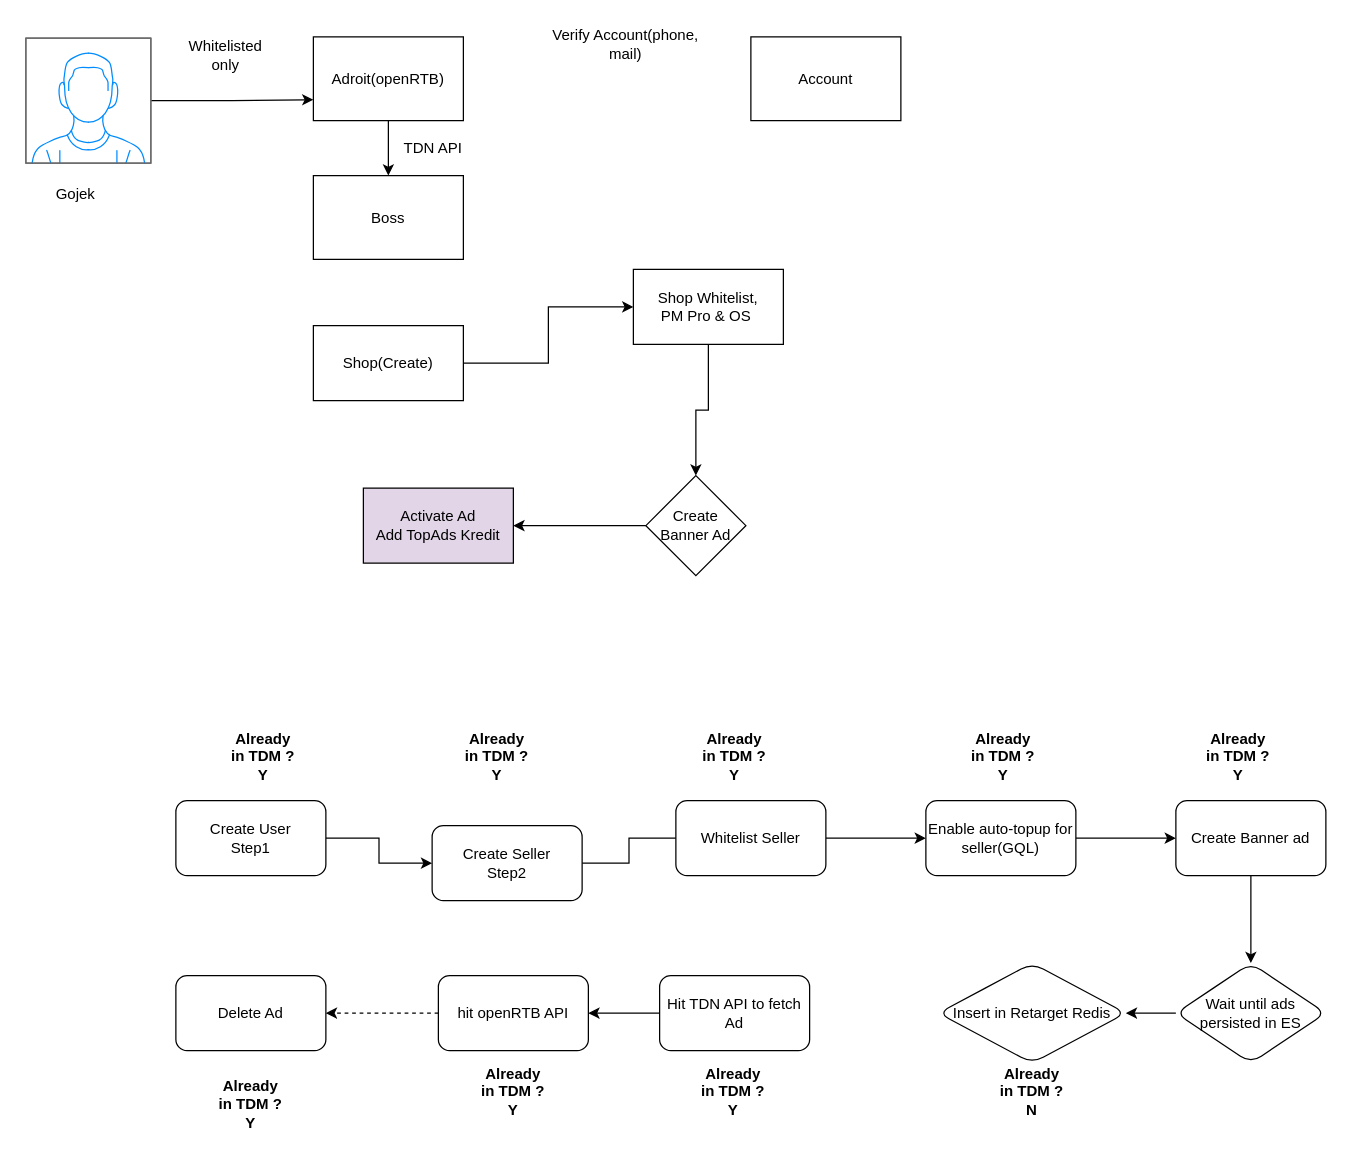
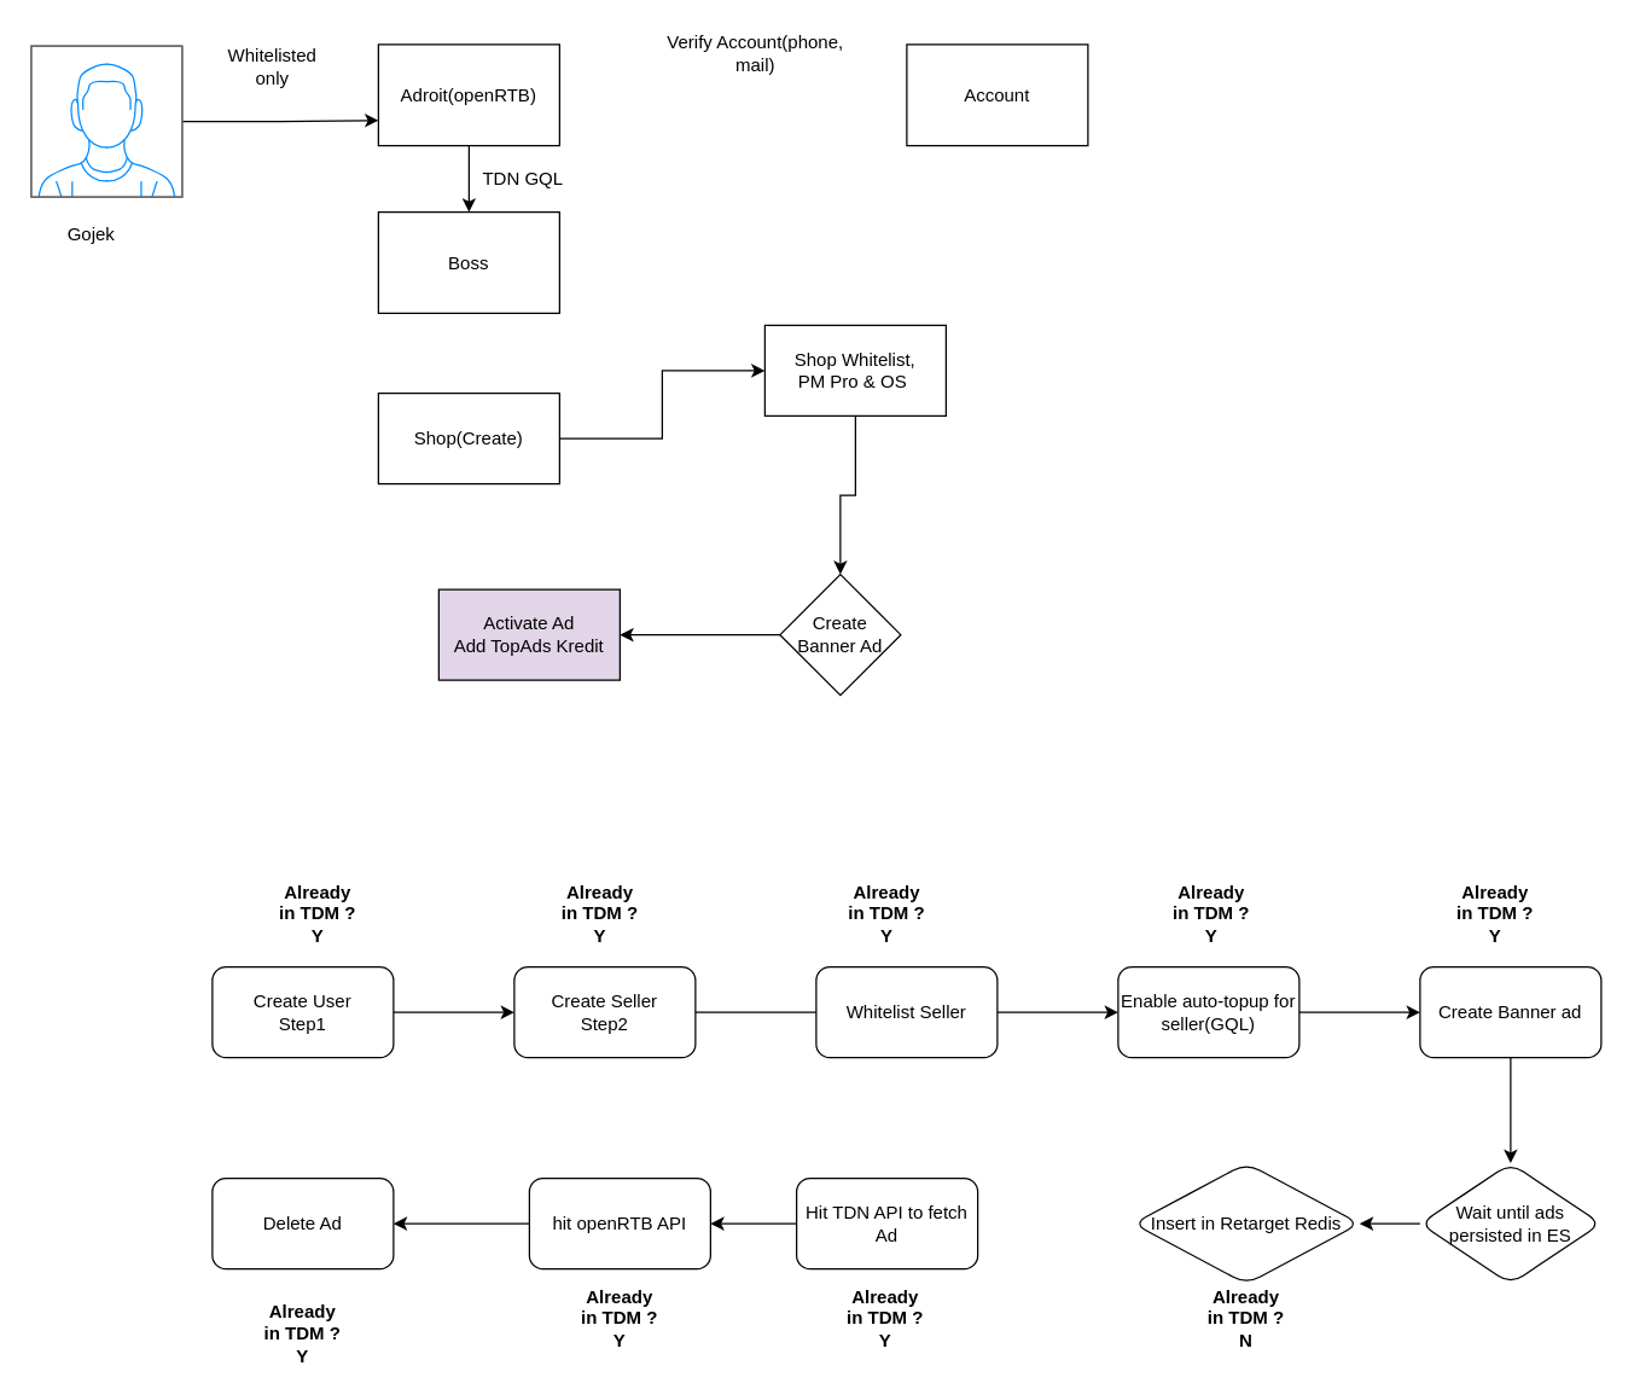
  <mxCell id="0" />
  <mxCell id="1" parent="0" />
  <mxCell id="2" value="" style="edgeStyle=orthogonalEdgeStyle;rounded=0;orthogonalLoop=1;jettySize=auto;html=1;" edge="1" parent="1" source="3" target="5"><mxGeometry relative="1" as="geometry" /></mxCell>
  <mxCell id="3" value="Adroit(openRTB)" style="rounded=0;whiteSpace=wrap;html=1;" vertex="1" parent="1"><mxGeometry x="250" y="29" width="120" height="67" as="geometry" /></mxCell>
  <mxCell id="4" value="Account" style="rounded=0;whiteSpace=wrap;html=1;" vertex="1" parent="1"><mxGeometry x="600" y="29" width="120" height="67" as="geometry" /></mxCell>
  <mxCell id="5" value="Boss" style="rounded=0;whiteSpace=wrap;html=1;" vertex="1" parent="1"><mxGeometry x="250" y="140" width="120" height="67" as="geometry" /></mxCell>
  <mxCell id="6" style="edgeStyle=orthogonalEdgeStyle;rounded=0;orthogonalLoop=1;jettySize=auto;html=1;entryX=0;entryY=0.75;entryDx=0;entryDy=0;" edge="1" parent="1" source="7" target="3"><mxGeometry relative="1" as="geometry" /></mxCell>
  <mxCell id="7" value="" style="verticalLabelPosition=bottom;shadow=0;dashed=0;align=center;html=1;verticalAlign=top;strokeWidth=1;shape=mxgraph.mockup.containers.userMale;strokeColor=#666666;strokeColor2=#008cff;" vertex="1" parent="1"><mxGeometry x="20" y="30" width="100" height="100" as="geometry" /></mxCell>
  <mxCell id="8" style="edgeStyle=orthogonalEdgeStyle;rounded=0;orthogonalLoop=1;jettySize=auto;html=1;entryX=0;entryY=0.5;entryDx=0;entryDy=0;" edge="1" parent="1" source="9" target="11"><mxGeometry relative="1" as="geometry" /></mxCell>
  <mxCell id="9" value="Shop(Create)" style="rounded=0;whiteSpace=wrap;html=1;" vertex="1" parent="1"><mxGeometry x="250" y="260" width="120" height="60" as="geometry" /></mxCell>
  <mxCell id="10" value="" style="edgeStyle=orthogonalEdgeStyle;rounded=0;orthogonalLoop=1;jettySize=auto;html=1;" edge="1" parent="1" source="11" target="13"><mxGeometry relative="1" as="geometry" /></mxCell>
  <mxCell id="11" value="Shop Whitelist,&lt;br&gt;PM Pro &amp;amp; OS&amp;nbsp;" style="rounded=0;whiteSpace=wrap;html=1;" vertex="1" parent="1"><mxGeometry x="506" y="215" width="120" height="60" as="geometry" /></mxCell>
  <mxCell id="12" value="" style="edgeStyle=orthogonalEdgeStyle;rounded=0;orthogonalLoop=1;jettySize=auto;html=1;" edge="1" parent="1" source="13" target="14"><mxGeometry relative="1" as="geometry" /></mxCell>
  <mxCell id="13" value="Create Banner Ad" style="rhombus;whiteSpace=wrap;html=1;rounded=0;" vertex="1" parent="1"><mxGeometry x="516" y="380" width="80" height="80" as="geometry" /></mxCell>
  <mxCell id="14" value="Activate Ad&lt;br&gt;Add TopAds Kredit" style="whiteSpace=wrap;html=1;rounded=0;fillColor=#e1d5e7;" vertex="1" parent="1"><mxGeometry x="290" y="390" width="120" height="60" as="geometry" /></mxCell>
  <mxCell id="15" value="Gojek" style="text;html=1;strokeColor=none;fillColor=none;align=center;verticalAlign=middle;whiteSpace=wrap;rounded=0;" vertex="1" parent="1"><mxGeometry x="30" y="140" width="60" height="30" as="geometry" /></mxCell>
  <mxCell id="16" value="Whitelisted only" style="text;html=1;strokeColor=none;fillColor=none;align=center;verticalAlign=middle;whiteSpace=wrap;rounded=0;" vertex="1" parent="1"><mxGeometry x="150" y="29" width="60" height="30" as="geometry" /></mxCell>
  <mxCell id="17" value="Verify Account(phone, mail)" style="text;html=1;strokeColor=none;fillColor=none;align=center;verticalAlign=middle;whiteSpace=wrap;rounded=0;" vertex="1" parent="1"><mxGeometry x="430" y="20" width="140" height="30" as="geometry" /></mxCell>
- <mxCell id="18" value="TDN API" style="text;html=1;strokeColor=none;fillColor=none;align=center;verticalAlign=middle;whiteSpace=wrap;rounded=0;" vertex="1" parent="1"><mxGeometry x="316" y="103" width="60" height="30" as="geometry" /></mxCell>
+ <mxCell id="18" value="TDN GQL" style="text;html=1;strokeColor=none;fillColor=none;align=center;verticalAlign=middle;whiteSpace=wrap;rounded=0;" vertex="1" parent="1"><mxGeometry x="316" y="103" width="60" height="30" as="geometry" /></mxCell>
  <mxCell id="19" value="" style="edgeStyle=orthogonalEdgeStyle;rounded=0;orthogonalLoop=1;jettySize=auto;html=1;" edge="1" parent="1" source="20" target="22"><mxGeometry relative="1" as="geometry" /></mxCell>
  <mxCell id="20" value="Create User&lt;br&gt;Step1" style="rounded=1;whiteSpace=wrap;html=1;" vertex="1" parent="1"><mxGeometry x="140" y="640" width="120" height="60" as="geometry" /></mxCell>
  <mxCell id="21" value="" style="edgeStyle=orthogonalEdgeStyle;rounded=0;orthogonalLoop=1;jettySize=auto;html=1;endArrow=none;" edge="1" parent="1" source="22" target="24"><mxGeometry relative="1" as="geometry" /></mxCell>
- <mxCell id="22" value="Create Seller&lt;br&gt;Step2" style="whiteSpace=wrap;html=1;rounded=1;" vertex="1" parent="1"><mxGeometry x="345" y="660" width="120" height="60" as="geometry" /></mxCell>
+ <mxCell id="22" value="Create Seller&lt;br&gt;Step2" style="whiteSpace=wrap;html=1;rounded=1;" vertex="1" parent="1"><mxGeometry x="340" y="640" width="120" height="60" as="geometry" /></mxCell>
  <mxCell id="23" value="" style="edgeStyle=orthogonalEdgeStyle;rounded=0;orthogonalLoop=1;jettySize=auto;html=1;" edge="1" parent="1" source="24" target="26"><mxGeometry relative="1" as="geometry" /></mxCell>
  <mxCell id="24" value="Whitelist Seller" style="whiteSpace=wrap;html=1;rounded=1;" vertex="1" parent="1"><mxGeometry x="540" y="640" width="120" height="60" as="geometry" /></mxCell>
  <mxCell id="25" value="" style="edgeStyle=orthogonalEdgeStyle;rounded=0;orthogonalLoop=1;jettySize=auto;html=1;" edge="1" parent="1" source="26" target="28"><mxGeometry relative="1" as="geometry" /></mxCell>
  <mxCell id="26" value="Enable auto-topup for seller(GQL)" style="whiteSpace=wrap;html=1;rounded=1;" vertex="1" parent="1"><mxGeometry x="740" y="640" width="120" height="60" as="geometry" /></mxCell>
  <mxCell id="27" value="" style="edgeStyle=orthogonalEdgeStyle;rounded=0;orthogonalLoop=1;jettySize=auto;html=1;" edge="1" parent="1" source="28" target="45"><mxGeometry relative="1" as="geometry" /></mxCell>
  <mxCell id="28" value="Create Banner ad" style="whiteSpace=wrap;html=1;rounded=1;" vertex="1" parent="1"><mxGeometry x="940" y="640" width="120" height="60" as="geometry" /></mxCell>
  <mxCell id="29" value="" style="edgeStyle=orthogonalEdgeStyle;rounded=0;orthogonalLoop=1;jettySize=auto;html=1;" edge="1" parent="1" source="30" target="32"><mxGeometry relative="1" as="geometry" /></mxCell>
  <mxCell id="30" value="Hit TDN API to fetch Ad" style="whiteSpace=wrap;html=1;rounded=1;" vertex="1" parent="1"><mxGeometry x="527" y="780" width="120" height="60" as="geometry" /></mxCell>
- <mxCell id="31" value="" style="edgeStyle=orthogonalEdgeStyle;rounded=0;orthogonalLoop=1;jettySize=auto;html=1;dashed=1;" edge="1" parent="1" source="32" target="40"><mxGeometry relative="1" as="geometry" /></mxCell>
+ <mxCell id="31" value="" style="edgeStyle=orthogonalEdgeStyle;rounded=0;orthogonalLoop=1;jettySize=auto;html=1;" edge="1" parent="1" source="32" target="40"><mxGeometry relative="1" as="geometry" /></mxCell>
  <mxCell id="32" value="hit openRTB API" style="whiteSpace=wrap;html=1;rounded=1;" vertex="1" parent="1"><mxGeometry x="350" y="780" width="120" height="60" as="geometry" /></mxCell>
  <mxCell id="33" value="&lt;b&gt;Already in TDM ? Y&lt;/b&gt;" style="text;html=1;strokeColor=none;fillColor=none;align=center;verticalAlign=middle;whiteSpace=wrap;rounded=0;" vertex="1" parent="1"><mxGeometry x="180" y="590" width="60" height="30" as="geometry" /></mxCell>
  <mxCell id="34" value="&lt;b&gt;Already in TDM ? Y&lt;/b&gt;" style="text;html=1;strokeColor=none;fillColor=none;align=center;verticalAlign=middle;whiteSpace=wrap;rounded=0;" vertex="1" parent="1"><mxGeometry x="367" y="590" width="60" height="30" as="geometry" /></mxCell>
  <mxCell id="35" value="&lt;b&gt;Already in TDM ? Y&lt;/b&gt;" style="text;html=1;strokeColor=none;fillColor=none;align=center;verticalAlign=middle;whiteSpace=wrap;rounded=0;" vertex="1" parent="1"><mxGeometry x="557" y="590" width="60" height="30" as="geometry" /></mxCell>
  <mxCell id="36" value="&lt;b&gt;Already in TDM ? Y&lt;/b&gt;" style="text;html=1;strokeColor=none;fillColor=none;align=center;verticalAlign=middle;whiteSpace=wrap;rounded=0;" vertex="1" parent="1"><mxGeometry x="772" y="590" width="60" height="30" as="geometry" /></mxCell>
  <mxCell id="37" value="&lt;b&gt;Already in TDM ? N&lt;/b&gt;" style="text;html=1;strokeColor=none;fillColor=none;align=center;verticalAlign=middle;whiteSpace=wrap;rounded=0;" vertex="1" parent="1"><mxGeometry x="795" y="858" width="60" height="30" as="geometry" /></mxCell>
  <mxCell id="38" value="&lt;b&gt;Already in TDM ? Y&lt;/b&gt;" style="text;html=1;strokeColor=none;fillColor=none;align=center;verticalAlign=middle;whiteSpace=wrap;rounded=0;" vertex="1" parent="1"><mxGeometry x="556" y="858" width="60" height="30" as="geometry" /></mxCell>
  <mxCell id="39" value="&lt;b&gt;Already in TDM ? Y&lt;/b&gt;" style="text;html=1;strokeColor=none;fillColor=none;align=center;verticalAlign=middle;whiteSpace=wrap;rounded=0;" vertex="1" parent="1"><mxGeometry x="380" y="858" width="60" height="30" as="geometry" /></mxCell>
  <mxCell id="40" value="Delete Ad" style="whiteSpace=wrap;html=1;rounded=1;" vertex="1" parent="1"><mxGeometry x="140" y="780" width="120" height="60" as="geometry" /></mxCell>
  <mxCell id="41" value="&lt;b&gt;Already in TDM ? Y&lt;/b&gt;" style="text;html=1;strokeColor=none;fillColor=none;align=center;verticalAlign=middle;whiteSpace=wrap;rounded=0;" vertex="1" parent="1"><mxGeometry x="170" y="868" width="60" height="30" as="geometry" /></mxCell>
  <mxCell id="42" value="&lt;b&gt;Already in TDM ? Y&lt;/b&gt;" style="text;html=1;strokeColor=none;fillColor=none;align=center;verticalAlign=middle;whiteSpace=wrap;rounded=0;" vertex="1" parent="1"><mxGeometry x="960" y="590" width="60" height="30" as="geometry" /></mxCell>
  <mxCell id="43" value="Insert in Retarget Redis" style="rhombus;whiteSpace=wrap;html=1;rounded=1;" vertex="1" parent="1"><mxGeometry x="750" y="770" width="150" height="80" as="geometry" /></mxCell>
  <mxCell id="44" style="edgeStyle=orthogonalEdgeStyle;rounded=0;orthogonalLoop=1;jettySize=auto;html=1;entryX=1;entryY=0.5;entryDx=0;entryDy=0;" edge="1" parent="1" source="45" target="43"><mxGeometry relative="1" as="geometry" /></mxCell>
  <mxCell id="45" value="Wait until ads persisted in ES" style="rhombus;whiteSpace=wrap;html=1;rounded=1;" vertex="1" parent="1"><mxGeometry x="940" y="770" width="120" height="80" as="geometry" /></mxCell>
